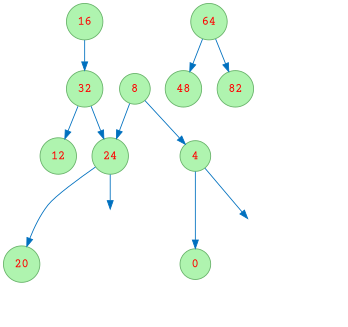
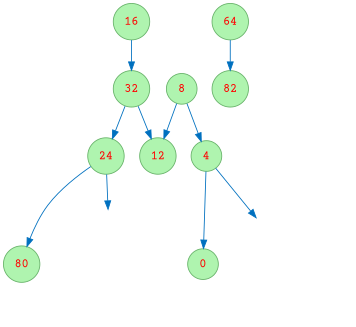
  digraph {
    fontname="Courier Prime"
    node [color="#66B268" fillcolor="#AFF4AF" fontcolor=red fontname="Courier Prime" shape=circle style=filled]
    edge [color="#0070BF" fontname="Courier Prime"]
    n1 [label=16]
    n2 [label=32]
    n3 [label=8]
    n4 [label=4]
    n5 [label=12]
    n6 [label=24]
    n7 [label=0]
    l1560911714 [style=invis]
-   n9 [label=20]
+   n9 [label=80]
    l835648992 [style=invis]
    n11 [label=64]
-   n12 [label=48]
    n13 [label=82]
    n1 -> n2
    n2 -> n5
    n2 -> n6
    n3 -> n4
-   n3 -> n6
+   n3 -> n5
    n4 -> n7
    n4 -> l1560911714
    n6 -> n9
    n6 -> l835648992
-   n11 -> n12
    n11 -> n13
  }
